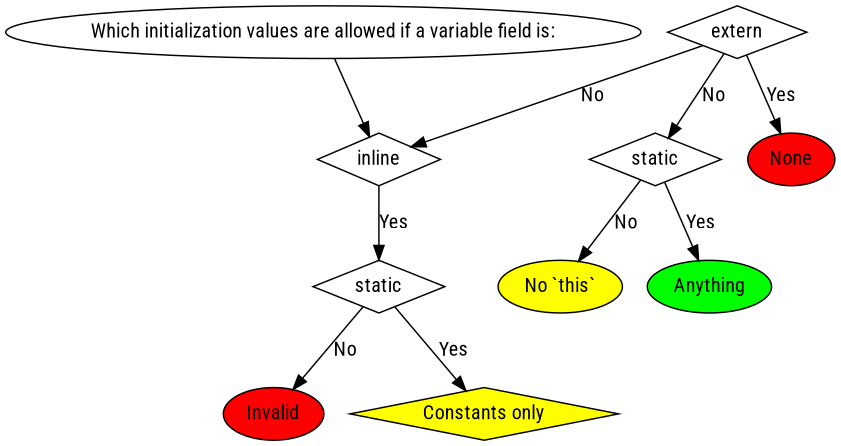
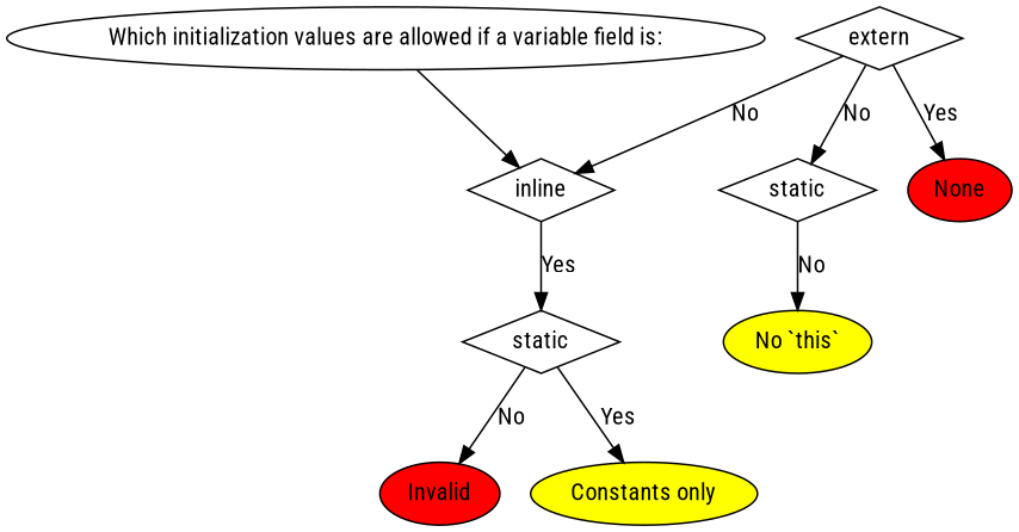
  digraph {
    fontname="Roboto Condensed"
    node [fontname="Roboto Condensed"]
    edge [fontname="Roboto Condensed"]
    n1 [label="Which initialization values are allowed if a variable field is:"]
    n2 [label=inline shape=diamond]
    n3 [label=static shape=diamond]
    n4 [fillcolor=red label=Invalid style=filled]
-   n5 [fillcolor=yellow label="Constants only" style=filled shape=diamond]
+   n5 [fillcolor=yellow label="Constants only" style=filled]
    n6 [label=extern shape=diamond]
    n7 [label=static shape=diamond]
    n8 [fillcolor=red label=None style=filled]
    n9 [fillcolor=yellow label="No `this`" style=filled]
-   n10 [fillcolor=green label=Anything style=filled]
    n1 -> n2
    n2 -> n3 [label=Yes]
    n3 -> n4 [label=No]
    n3 -> n5 [label=Yes]
    n6 -> n2 [label=No]
    n6 -> n7 [label=No]
    n6 -> n8 [label=Yes]
    n7 -> n9 [label=No]
-   n7 -> n10 [label=Yes]
  }
